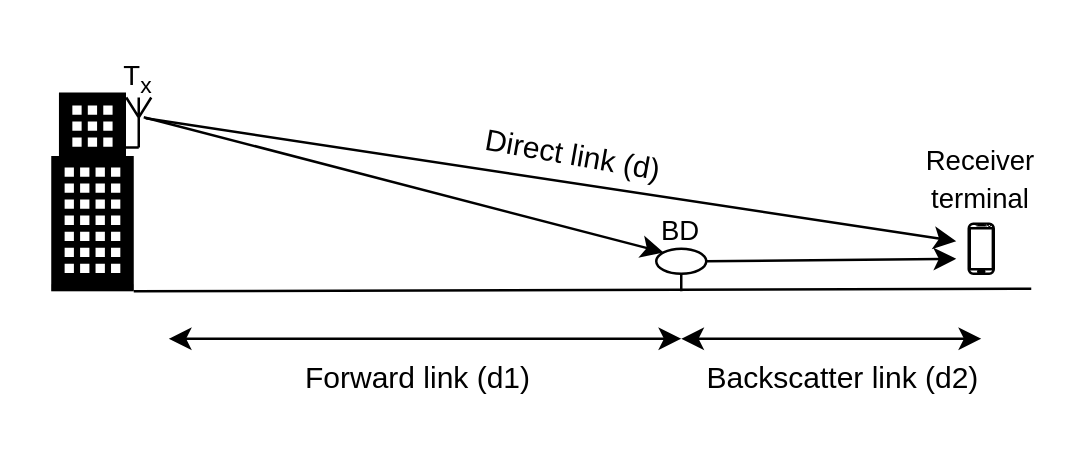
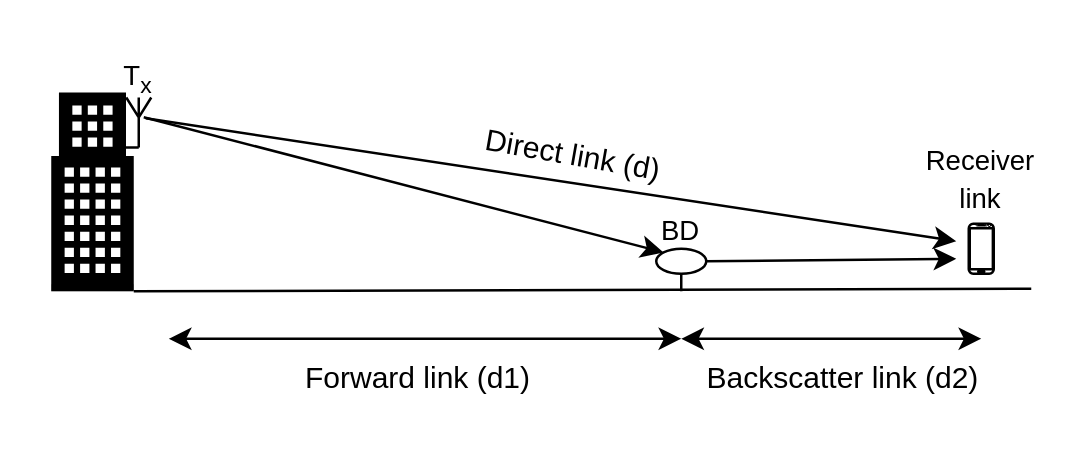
  <mxCell id="0" />
  <mxCell id="1" parent="0" />
  <mxCell id="2" value="" style="endArrow=classic;startArrow=classic;html=1;exitX=0.654;exitY=1;exitDx=0;exitDy=0;exitPerimeter=0;" parent="1" edge="1"><mxGeometry width="50" height="50" relative="1" as="geometry"><mxPoint x="67.02" y="135" as="sourcePoint" /><mxPoint x="272" y="135" as="targetPoint" /><Array as="points" /></mxGeometry></mxCell>
  <mxCell id="3" value="" style="endArrow=classic;startArrow=classic;html=1;exitX=1.008;exitY=-0.046;exitDx=0;exitDy=0;exitPerimeter=0;" parent="1" edge="1"><mxGeometry width="50" height="50" relative="1" as="geometry"><mxPoint x="272" y="135" as="sourcePoint" /><mxPoint x="392" y="135" as="targetPoint" /><Array as="points" /></mxGeometry></mxCell>
  <mxCell id="4" value="" style="endArrow=none;html=1;exitX=1;exitY=1;exitDx=0;exitDy=0;exitPerimeter=0;" parent="1" source="12" edge="1"><mxGeometry width="50" height="50" relative="1" as="geometry"><mxPoint x="67.5" y="116" as="sourcePoint" /><mxPoint x="412" y="115" as="targetPoint" /></mxGeometry></mxCell>
  <mxCell id="5" value="Backscatter link (d2)" style="text;html=1;strokeColor=none;fillColor=none;align=center;verticalAlign=middle;whiteSpace=wrap;rounded=0;rotation=0;" parent="1" vertex="1"><mxGeometry x="277" y="136" width="120" height="30" as="geometry" /></mxCell>
  <mxCell id="6" value="Forward link (d1)" style="text;html=1;strokeColor=none;fillColor=none;align=center;verticalAlign=middle;whiteSpace=wrap;rounded=0;rotation=0;" parent="1" vertex="1"><mxGeometry x="117" y="141" width="100" height="20" as="geometry" /></mxCell>
  <mxCell id="7" value="" style="endArrow=none;html=1;" parent="1" edge="1"><mxGeometry width="50" height="50" relative="1" as="geometry"><mxPoint x="272" y="116" as="sourcePoint" /><mxPoint x="272" y="106" as="targetPoint" /></mxGeometry></mxCell>
  <mxCell id="8" value="" style="ellipse;whiteSpace=wrap;html=1;" parent="1" vertex="1"><mxGeometry x="262" y="99" width="20" height="10" as="geometry" /></mxCell>
  <mxCell id="9" value="" style="verticalLabelPosition=bottom;verticalAlign=top;html=1;shadow=0;dashed=0;strokeWidth=1;shape=mxgraph.android.phone2;strokeColor=#000000;" parent="1" vertex="1"><mxGeometry x="387" y="89" width="10" height="20" as="geometry" /></mxCell>
  <mxCell id="10" value="" style="endArrow=classic;html=1;entryX=0;entryY=0;entryDx=0;entryDy=0;exitX=0.7;exitY=0.395;exitDx=0;exitDy=0;exitPerimeter=0;" parent="1" source="14" target="8" edge="1"><mxGeometry width="50" height="50" relative="1" as="geometry"><mxPoint x="82" y="56" as="sourcePoint" /><mxPoint x="322" y="16" as="targetPoint" /></mxGeometry></mxCell>
  <mxCell id="11" value="" style="endArrow=classic;html=1;exitX=1;exitY=0.5;exitDx=0;exitDy=0;" parent="1" source="8" edge="1"><mxGeometry width="50" height="50" relative="1" as="geometry"><mxPoint x="272" y="66" as="sourcePoint" /><mxPoint x="382" y="103" as="targetPoint" /></mxGeometry></mxCell>
  <mxCell id="12" value="" style="outlineConnect=0;dashed=0;verticalLabelPosition=bottom;verticalAlign=top;align=center;html=1;shape=mxgraph.aws3.office_building;fillColor=#000000;gradientColor=none;" parent="1" vertex="1"><mxGeometry x="20" y="36.5" width="33" height="79.5" as="geometry" /></mxCell>
  <mxCell id="13" value="" style="endArrow=classic;html=1;exitX=0.78;exitY=0.415;exitDx=0;exitDy=0;exitPerimeter=0;" parent="1" source="14" edge="1"><mxGeometry width="50" height="50" relative="1" as="geometry"><mxPoint x="52" y="46" as="sourcePoint" /><mxPoint x="382" y="96" as="targetPoint" /></mxGeometry></mxCell>
  <mxCell id="14" value="" style="verticalLabelPosition=bottom;shadow=0;dashed=0;align=center;html=1;verticalAlign=top;shape=mxgraph.electrical.radio.aerial_-_antenna_1;" parent="1" vertex="1"><mxGeometry x="50" y="38.5" width="10" height="20" as="geometry" /></mxCell>
  <mxCell id="15" value="" style="endArrow=none;html=1;" parent="1" edge="1"><mxGeometry width="50" height="50" relative="1" as="geometry"><mxPoint x="45" y="58.5" as="sourcePoint" /><mxPoint x="55" y="58.5" as="targetPoint" /><Array as="points"><mxPoint x="45" y="58.5" /></Array></mxGeometry></mxCell>
  <mxCell id="16" value="Direct link (d)" style="text;html=1;strokeColor=none;fillColor=none;align=center;verticalAlign=middle;whiteSpace=wrap;rounded=0;rotation=10;" parent="1" vertex="1"><mxGeometry x="189" y="51.99" width="80" height="20" as="geometry" /></mxCell>
  <mxCell id="17" value="&lt;font style=&quot;font-size: 11px&quot;&gt;BD&lt;/font&gt;" style="text;html=1;strokeColor=none;fillColor=none;align=center;verticalAlign=middle;whiteSpace=wrap;rounded=0;" parent="1" vertex="1"><mxGeometry x="252" y="82.25" width="40" height="20" as="geometry" /></mxCell>
  <mxCell id="18" value="&lt;font style=&quot;font-size: 11px&quot;&gt;T&lt;sub&gt;x&lt;/sub&gt;&lt;/font&gt;" style="text;html=1;strokeColor=none;fillColor=none;align=center;verticalAlign=middle;whiteSpace=wrap;rounded=0;" parent="1" vertex="1"><mxGeometry x="35" y="20.5" width="40" height="20" as="geometry" /></mxCell>
- <mxCell id="19" value="&lt;font style=&quot;font-size: 11px&quot;&gt;Receiver terminal&lt;/font&gt;" style="text;html=1;strokeColor=none;fillColor=none;align=center;verticalAlign=middle;whiteSpace=wrap;rounded=0;" parent="1" vertex="1"><mxGeometry x="372" y="60" width="40" height="22.5" as="geometry" /></mxCell>
+ <mxCell id="19" value="&lt;font style=&quot;font-size: 11px&quot;&gt;Receiver link&lt;/font&gt;" style="text;html=1;strokeColor=none;fillColor=none;align=center;verticalAlign=middle;whiteSpace=wrap;rounded=0;" parent="1" vertex="1"><mxGeometry x="372" y="60" width="40" height="22.5" as="geometry" /></mxCell>
